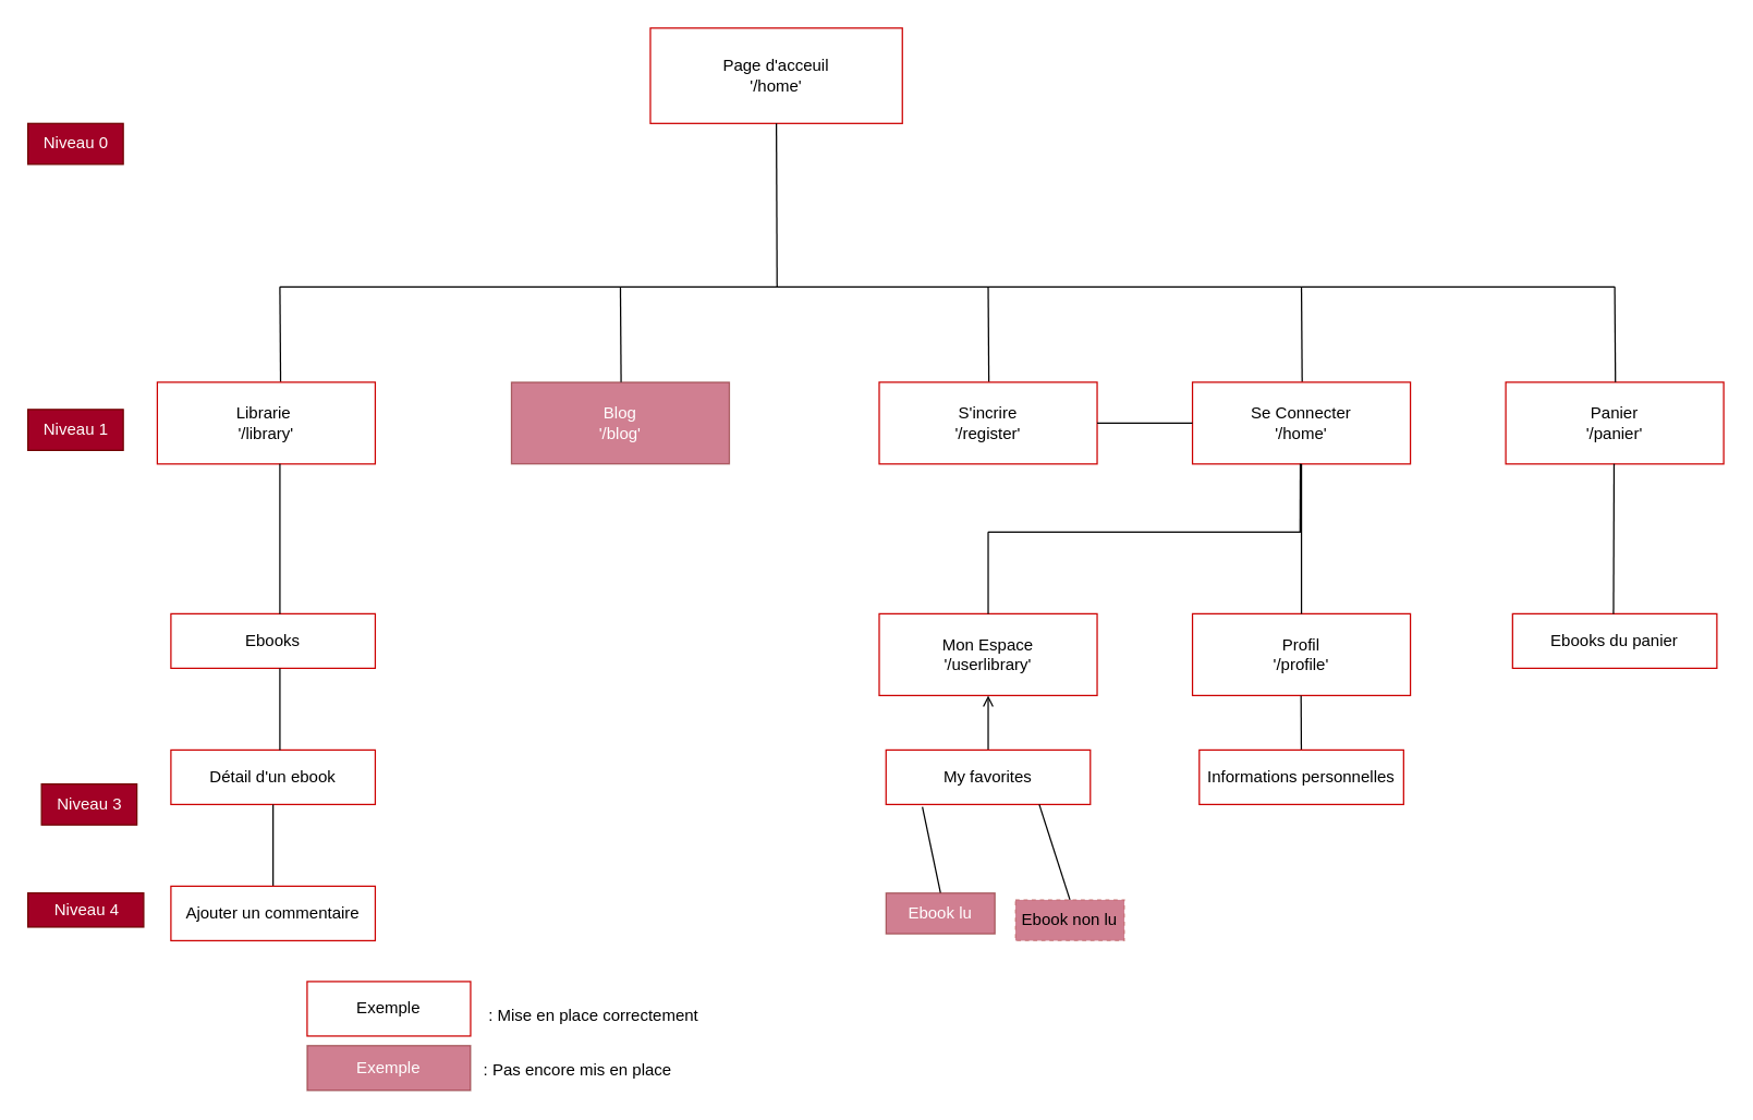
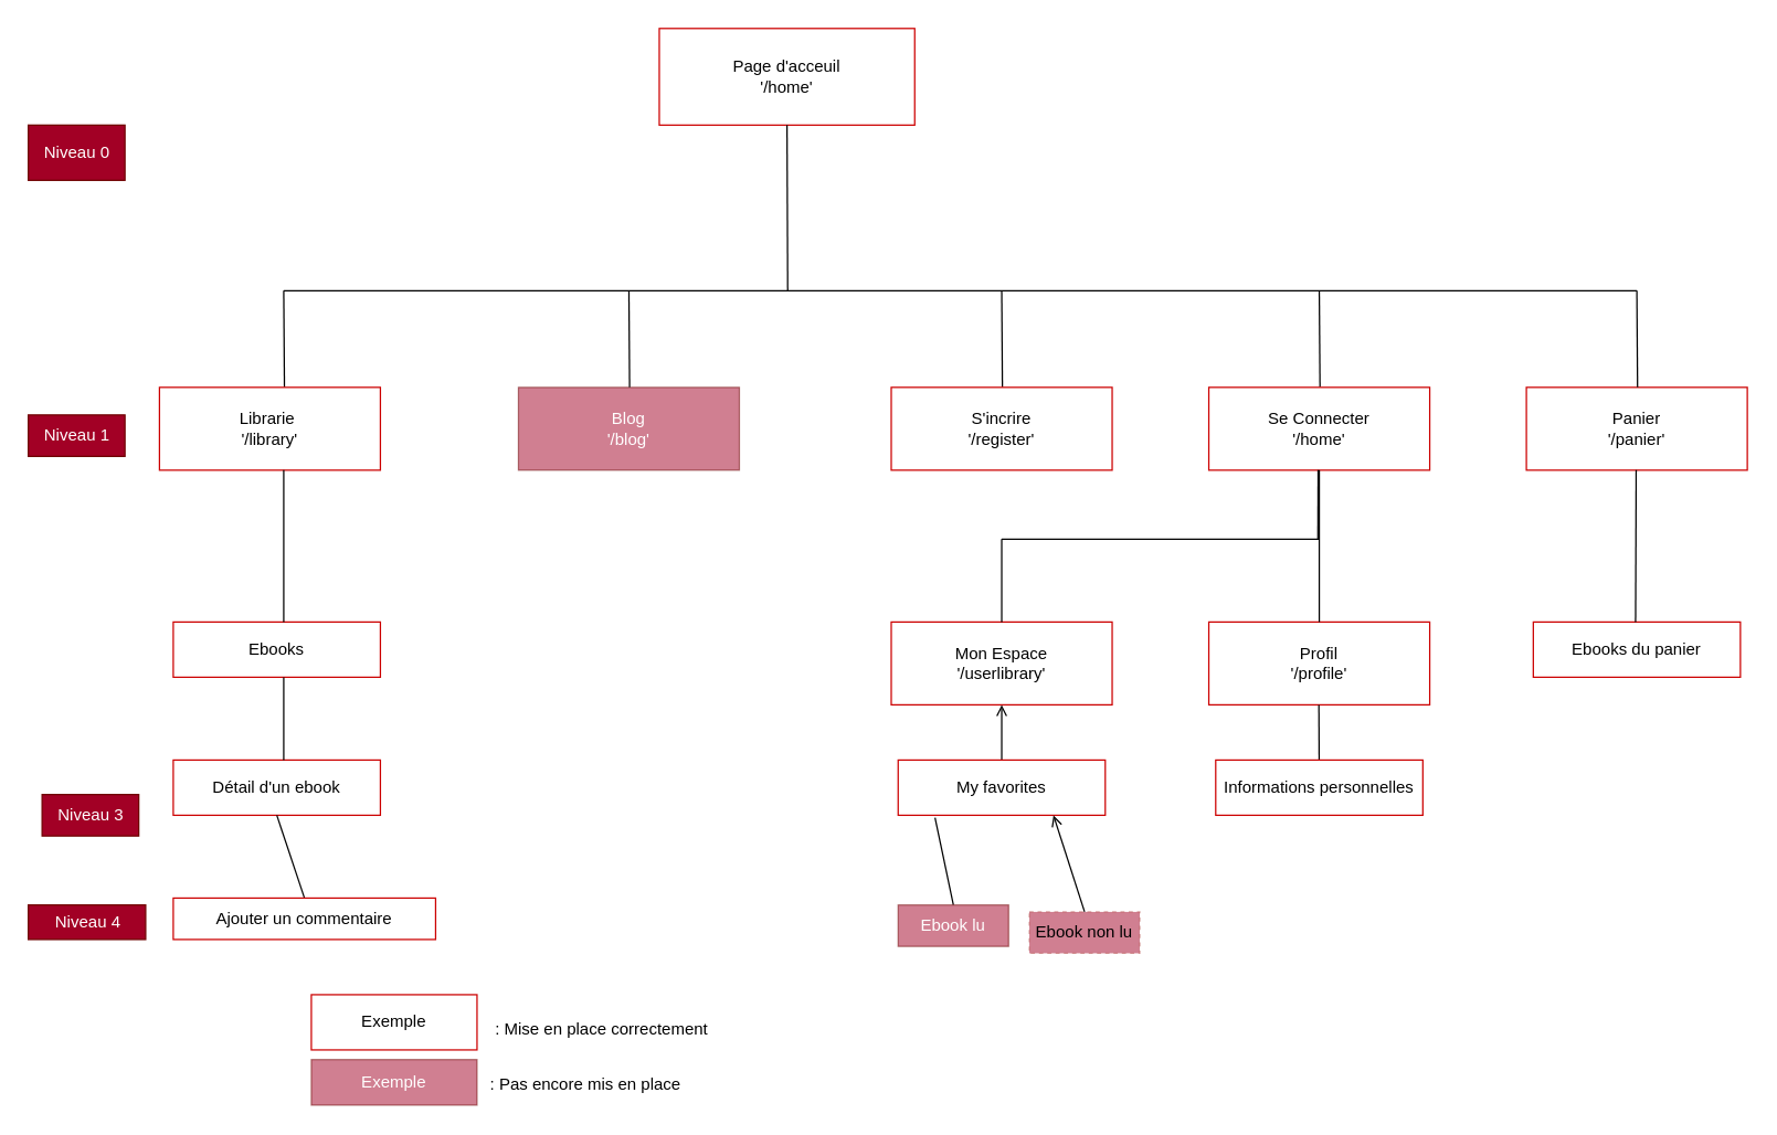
  <mxCell id="0" />
  <mxCell id="1" parent="0" />
  <mxCell id="2" value="Page d'acceuil&lt;br&gt;'/home'" style="whiteSpace=wrap;html=1;align=center;strokeColor=#CC0000;" parent="1" vertex="1"><mxGeometry x="477" y="20" width="185" height="70" as="geometry" /></mxCell>
  <mxCell id="3" value="" style="endArrow=none;html=1;entryX=0.5;entryY=1;entryDx=0;entryDy=0;" parent="1" target="2" edge="1"><mxGeometry width="50" height="50" relative="1" as="geometry"><mxPoint x="570" y="210" as="sourcePoint" /><mxPoint x="535" y="380" as="targetPoint" /></mxGeometry></mxCell>
  <mxCell id="4" value="" style="endArrow=none;html=1;" parent="1" edge="1"><mxGeometry width="50" height="50" relative="1" as="geometry"><mxPoint x="205" y="210" as="sourcePoint" /><mxPoint x="1185" y="210" as="targetPoint" /></mxGeometry></mxCell>
  <mxCell id="5" value="" style="endArrow=none;html=1;entryX=0.5;entryY=1;entryDx=0;entryDy=0;" parent="1" edge="1"><mxGeometry width="50" height="50" relative="1" as="geometry"><mxPoint x="205.5" y="280" as="sourcePoint" /><mxPoint x="205" y="210" as="targetPoint" /></mxGeometry></mxCell>
  <mxCell id="6" value="" style="endArrow=none;html=1;entryX=0.5;entryY=1;entryDx=0;entryDy=0;" parent="1" edge="1"><mxGeometry width="50" height="50" relative="1" as="geometry"><mxPoint x="955.5" y="280" as="sourcePoint" /><mxPoint x="955" y="210" as="targetPoint" /></mxGeometry></mxCell>
  <mxCell id="7" value="Librarie&amp;nbsp;&lt;br&gt;'/library'" style="whiteSpace=wrap;html=1;align=center;strokeColor=#CC0000;" parent="1" vertex="1"><mxGeometry x="115" y="280" width="160" height="60" as="geometry" /></mxCell>
  <mxCell id="8" value="Mon Espace&lt;br&gt;'/userlibrary'" style="whiteSpace=wrap;html=1;align=center;strokeColor=#CC0000;" parent="1" vertex="1"><mxGeometry x="645" y="450" width="160" height="60" as="geometry" /></mxCell>
  <mxCell id="9" value="Panier&lt;br&gt;'/panier'" style="whiteSpace=wrap;html=1;align=center;strokeColor=#CC0000;" parent="1" vertex="1"><mxGeometry x="1105" y="280" width="160" height="60" as="geometry" /></mxCell>
  <mxCell id="10" value="Blog&lt;br&gt;'/blog'" style="whiteSpace=wrap;html=1;align=center;fillColor=#a20025;fontColor=#ffffff;strokeColor=#6F0000;opacity=50;" parent="1" vertex="1"><mxGeometry x="375" y="280" width="160" height="60" as="geometry" /></mxCell>
  <mxCell id="11" value="" style="endArrow=none;html=1;entryX=0.5;entryY=1;entryDx=0;entryDy=0;" parent="1" edge="1"><mxGeometry width="50" height="50" relative="1" as="geometry"><mxPoint x="455.5" y="280" as="sourcePoint" /><mxPoint x="455" y="210" as="targetPoint" /></mxGeometry></mxCell>
  <mxCell id="12" value="" style="endArrow=none;html=1;entryX=0.5;entryY=1;entryDx=0;entryDy=0;" parent="1" edge="1"><mxGeometry width="50" height="50" relative="1" as="geometry"><mxPoint x="725.5" y="280" as="sourcePoint" /><mxPoint x="725" y="210" as="targetPoint" /></mxGeometry></mxCell>
  <mxCell id="13" value="" style="endArrow=open;html=1;exitX=0.5;exitY=0;exitDx=0;exitDy=0;" parent="1" edge="1" target="8" source="14"><mxGeometry width="50" height="50" relative="1" as="geometry"><mxPoint x="454" y="450" as="sourcePoint" /><mxPoint x="454.41" y="340" as="targetPoint" /></mxGeometry></mxCell>
  <mxCell id="14" value="My favorites" style="whiteSpace=wrap;html=1;align=center;strokeColor=#CC0000;" parent="1" vertex="1"><mxGeometry x="650" y="550" width="150" height="40" as="geometry" /></mxCell>
  <mxCell id="15" value="" style="endArrow=none;html=1;entryX=0.178;entryY=1.042;entryDx=0;entryDy=0;entryPerimeter=0;exitX=0.5;exitY=0;exitDx=0;exitDy=0;" parent="1" edge="1" target="14" source="16"><mxGeometry width="50" height="50" relative="1" as="geometry"><mxPoint x="405" y="550" as="sourcePoint" /><mxPoint x="415" y="480" as="targetPoint" /></mxGeometry></mxCell>
  <mxCell id="16" value="Ebook lu" style="whiteSpace=wrap;html=1;align=center;strokeColor=#6F0000;fillColor=#a20025;fontColor=#ffffff;opacity=50;" parent="1" vertex="1"><mxGeometry x="650" y="655" width="80" height="30" as="geometry" /></mxCell>
- <mxCell id="17" value="" style="endArrow=none;html=1;exitX=0.5;exitY=0;exitDx=0;exitDy=0;entryX=0.75;entryY=1;entryDx=0;entryDy=0;" parent="1" edge="1" target="14" source="18"><mxGeometry width="50" height="50" relative="1" as="geometry"><mxPoint x="494.41" y="550" as="sourcePoint" /><mxPoint x="494.82" y="490" as="targetPoint" /></mxGeometry></mxCell>
+ <mxCell id="17" value="" style="endArrow=open;html=1;exitX=0.5;exitY=0;exitDx=0;exitDy=0;entryX=0.75;entryY=1;entryDx=0;entryDy=0;" parent="1" edge="1" target="14" source="18"><mxGeometry width="50" height="50" relative="1" as="geometry"><mxPoint x="494.41" y="550" as="sourcePoint" /><mxPoint x="494.82" y="490" as="targetPoint" /></mxGeometry></mxCell>
  <mxCell id="18" value="Ebook non lu" style="whiteSpace=wrap;html=1;align=center;strokeColor=#b85450;fillColor=#A20025;gradientColor=none;opacity=50;dashed=1;" parent="1" vertex="1"><mxGeometry x="745" y="660" width="80" height="30" as="geometry" /></mxCell>
  <mxCell id="19" value="Ebooks" style="whiteSpace=wrap;html=1;align=center;strokeColor=#CC0000;" parent="1" vertex="1"><mxGeometry x="125" y="450" width="150" height="40" as="geometry" /></mxCell>
  <mxCell id="20" value="" style="endArrow=none;html=1;entryX=0.5;entryY=1;entryDx=0;entryDy=0;" parent="1" edge="1"><mxGeometry width="50" height="50" relative="1" as="geometry"><mxPoint x="205" y="450" as="sourcePoint" /><mxPoint x="205" y="340" as="targetPoint" /></mxGeometry></mxCell>
  <mxCell id="21" value="" style="endArrow=none;html=1;" parent="1" edge="1"><mxGeometry width="50" height="50" relative="1" as="geometry"><mxPoint x="725" y="390" as="sourcePoint" /><mxPoint x="955" y="390" as="targetPoint" /></mxGeometry></mxCell>
  <mxCell id="22" value="Ebooks du panier" style="whiteSpace=wrap;html=1;align=center;strokeColor=#CC0000;" parent="1" vertex="1"><mxGeometry x="1110" y="450" width="150" height="40" as="geometry" /></mxCell>
  <mxCell id="23" value="Niveau 1" style="text;html=1;align=center;verticalAlign=middle;resizable=0;points=[];autosize=1;strokeColor=#6F0000;fillColor=#a20025;fontColor=#ffffff;" parent="1" vertex="1"><mxGeometry x="20" y="300" width="70" height="30" as="geometry" /></mxCell>
  <mxCell id="24" value="Niveau 3" style="text;html=1;align=center;verticalAlign=middle;resizable=0;points=[];autosize=1;strokeColor=#6F0000;fillColor=#a20025;fontColor=#ffffff;" parent="1" vertex="1"><mxGeometry x="30" y="575" width="70" height="30" as="geometry" /></mxCell>
- <mxCell id="25" value="Niveau 0" style="text;html=1;align=center;verticalAlign=middle;resizable=0;points=[];autosize=1;strokeColor=#6F0000;fillColor=#a20025;fontColor=#ffffff;" parent="1" vertex="1"><mxGeometry x="20" y="90" width="70" height="30" as="geometry" /></mxCell>
+ <mxCell id="25" value="Niveau 0" style="text;html=1;align=center;verticalAlign=middle;resizable=0;points=[];autosize=1;strokeColor=#6F0000;fillColor=#a20025;fontColor=#ffffff;" parent="1" vertex="1"><mxGeometry x="20" y="90" width="70" height="40" as="geometry" /></mxCell>
  <mxCell id="26" value="Détail d'un ebook" style="whiteSpace=wrap;html=1;align=center;strokeColor=#CC0000;" parent="1" vertex="1"><mxGeometry x="125" y="550" width="150" height="40" as="geometry" /></mxCell>
  <mxCell id="27" value="" style="endArrow=none;html=1;entryX=0.5;entryY=1;entryDx=0;entryDy=0;" parent="1" edge="1"><mxGeometry width="50" height="50" relative="1" as="geometry"><mxPoint x="205" y="550" as="sourcePoint" /><mxPoint x="205" y="490" as="targetPoint" /></mxGeometry></mxCell>
  <mxCell id="28" value="" style="endArrow=none;html=1;entryX=0.5;entryY=1;entryDx=0;entryDy=0;" parent="1" edge="1"><mxGeometry width="50" height="50" relative="1" as="geometry"><mxPoint x="1185.5" y="280" as="sourcePoint" /><mxPoint x="1185" y="210" as="targetPoint" /></mxGeometry></mxCell>
  <mxCell id="29" value="Se Connecter&lt;br&gt;'/home'" style="whiteSpace=wrap;html=1;align=center;strokeColor=#CC0000;" parent="1" vertex="1"><mxGeometry x="875" y="280" width="160" height="60" as="geometry" /></mxCell>
  <mxCell id="30" value="" style="endArrow=none;html=1;entryX=0.5;entryY=1;entryDx=0;entryDy=0;" parent="1" edge="1"><mxGeometry width="50" height="50" relative="1" as="geometry"><mxPoint x="1184.09" y="450" as="sourcePoint" /><mxPoint x="1184.5" y="340" as="targetPoint" /></mxGeometry></mxCell>
  <mxCell id="31" value="S'incrire&lt;br&gt;'/register'" style="whiteSpace=wrap;html=1;align=center;strokeColor=#CC0000;" vertex="1" parent="1"><mxGeometry x="645" y="280" width="160" height="60" as="geometry" /></mxCell>
  <mxCell id="32" value="Profil&lt;br&gt;'/profile'" style="whiteSpace=wrap;html=1;align=center;strokeColor=#CC0000;" vertex="1" parent="1"><mxGeometry x="875" y="450" width="160" height="60" as="geometry" /></mxCell>
  <mxCell id="33" value="" style="endArrow=none;html=1;entryX=0.5;entryY=1;entryDx=0;entryDy=0;startArrow=none;" edge="1" parent="1" source="35"><mxGeometry width="50" height="50" relative="1" as="geometry"><mxPoint x="955" y="550" as="sourcePoint" /><mxPoint x="954.7" y="510" as="targetPoint" /></mxGeometry></mxCell>
  <mxCell id="34" value="" style="endArrow=none;html=1;entryX=0.5;entryY=1;entryDx=0;entryDy=0;" edge="1" parent="1" target="35"><mxGeometry width="50" height="50" relative="1" as="geometry"><mxPoint x="955" y="550" as="sourcePoint" /><mxPoint x="954.7" y="510" as="targetPoint" /></mxGeometry></mxCell>
  <mxCell id="35" value="Informations personnelles" style="whiteSpace=wrap;html=1;align=center;strokeColor=#CC0000;" parent="1" vertex="1"><mxGeometry x="880" y="550" width="150" height="40" as="geometry" /></mxCell>
- <mxCell id="36" value="" style="endArrow=none;html=1;entryX=0;entryY=0.5;entryDx=0;entryDy=0;exitX=1;exitY=0.5;exitDx=0;exitDy=0;" edge="1" parent="1" source="31" target="29"><mxGeometry width="50" height="50" relative="1" as="geometry"><mxPoint x="735.5" y="290" as="sourcePoint" /><mxPoint x="735" y="220" as="targetPoint" /></mxGeometry></mxCell>
  <mxCell id="37" value="" style="endArrow=none;html=1;entryX=0.5;entryY=1;entryDx=0;entryDy=0;exitX=0.5;exitY=0;exitDx=0;exitDy=0;" edge="1" parent="1" source="38" target="26"><mxGeometry width="50" height="50" relative="1" as="geometry"><mxPoint x="200" y="650" as="sourcePoint" /><mxPoint x="215" y="500" as="targetPoint" /></mxGeometry></mxCell>
- <mxCell id="38" value="Ajouter un commentaire" style="whiteSpace=wrap;html=1;align=center;strokeColor=#CC0000;" vertex="1" parent="1"><mxGeometry x="125" y="650" width="150" height="40" as="geometry" /></mxCell>
+ <mxCell id="38" value="Ajouter un commentaire" style="whiteSpace=wrap;html=1;align=center;strokeColor=#CC0000;" vertex="1" parent="1"><mxGeometry x="125" y="650" width="190" height="30" as="geometry" /></mxCell>
  <mxCell id="39" value="Niveau 4" style="text;html=1;align=center;verticalAlign=middle;resizable=0;points=[];autosize=1;strokeColor=#6F0000;fillColor=#a20025;fontColor=#ffffff;" vertex="1" parent="1"><mxGeometry x="20" y="655" width="85" height="25" as="geometry" /></mxCell>
  <mxCell id="40" value="" style="endArrow=none;html=1;entryX=0.5;entryY=1;entryDx=0;entryDy=0;startArrow=none;" edge="1" parent="1"><mxGeometry width="50" height="50" relative="1" as="geometry"><mxPoint x="954" y="390" as="sourcePoint" /><mxPoint x="954.17" y="340" as="targetPoint" /></mxGeometry></mxCell>
  <mxCell id="41" value="" style="endArrow=none;html=1;exitX=0.5;exitY=0;exitDx=0;exitDy=0;" edge="1" parent="1" source="8"><mxGeometry width="50" height="50" relative="1" as="geometry"><mxPoint x="735" y="640" as="sourcePoint" /><mxPoint x="725" y="390" as="targetPoint" /></mxGeometry></mxCell>
  <mxCell id="42" value="" style="endArrow=none;html=1;exitX=0.5;exitY=0;exitDx=0;exitDy=0;entryX=0.5;entryY=1;entryDx=0;entryDy=0;" edge="1" parent="1" source="32" target="29"><mxGeometry width="50" height="50" relative="1" as="geometry"><mxPoint x="735" y="640" as="sourcePoint" /><mxPoint x="735" y="520" as="targetPoint" /></mxGeometry></mxCell>
  <mxCell id="43" value="Exemple" style="whiteSpace=wrap;html=1;align=center;fillColor=#a20025;fontColor=#ffffff;strokeColor=#6F0000;opacity=50;" vertex="1" parent="1"><mxGeometry x="225" y="767" width="120" height="33" as="geometry" /></mxCell>
  <mxCell id="44" value=": Pas encore mis en place&amp;nbsp;" style="text;html=1;align=center;verticalAlign=middle;resizable=0;points=[];autosize=1;strokeColor=none;fillColor=none;" vertex="1" parent="1"><mxGeometry x="345" y="770" width="160" height="30" as="geometry" /></mxCell>
  <mxCell id="45" value="Exemple" style="whiteSpace=wrap;html=1;align=center;strokeColor=#CC0000;" vertex="1" parent="1"><mxGeometry x="225" y="720" width="120" height="40" as="geometry" /></mxCell>
  <mxCell id="46" value=": Mise en place correctement" style="text;html=1;align=center;verticalAlign=middle;resizable=0;points=[];autosize=1;strokeColor=none;fillColor=none;" vertex="1" parent="1"><mxGeometry x="345" y="730" width="180" height="30" as="geometry" /></mxCell>
